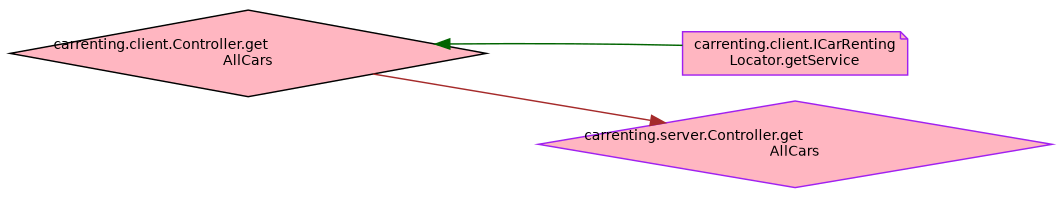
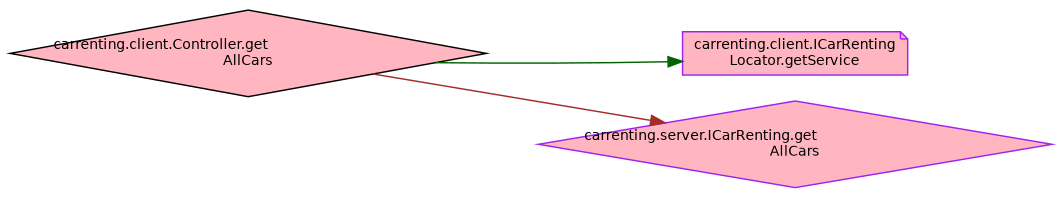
  digraph {
    rankdir=LR
    node [color=purple fillcolor=lightpink fontname=Helvetica fontsize=10 shape=diamond style=filled]
    edge [fontname=Helvetica fontsize=10 labelfontname=Helvetica labelfontsize=10 style=solid]
    n1 [color=black fontcolor=black height=0.2 label="carrenting.client.Controller.get\lAllCars" width=0.4]
    n2 [height=0.2 label="carrenting.client.ICarRenting\lLocator.getService" shape=note width=0.4]
-   n3 [height=0.2 label="carrenting.server.Controller.get\lAllCars" width=0.4]
-   n2 -> n1 [color=darkgreen]
+   n3 [height=0.2 label="carrenting.server.ICarRenting.get\lAllCars" width=0.4]
+   n1 -> n2 [color=darkgreen]
    n1 -> n3 [color=brown]
  }
